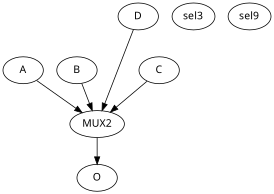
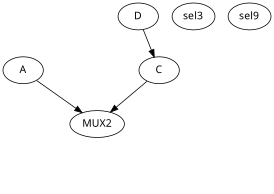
  digraph {
    fontname="Noto Sans"
    node [LABEL=INPUT fontname="Noto Sans"]
    edge [fontname="Noto Sans"]
    n1 [LABEL=MUX SEL=sel2 label=MUX2]
    A
-   O [LABEL=OUTPUT]
-   B
    C
    D
    n7 [label=sel3]
    n8 [label=sel9]
-   n1 -> O
    A -> n1
-   B -> n1
    C -> n1
-   D -> n1
+   D -> C
  }
